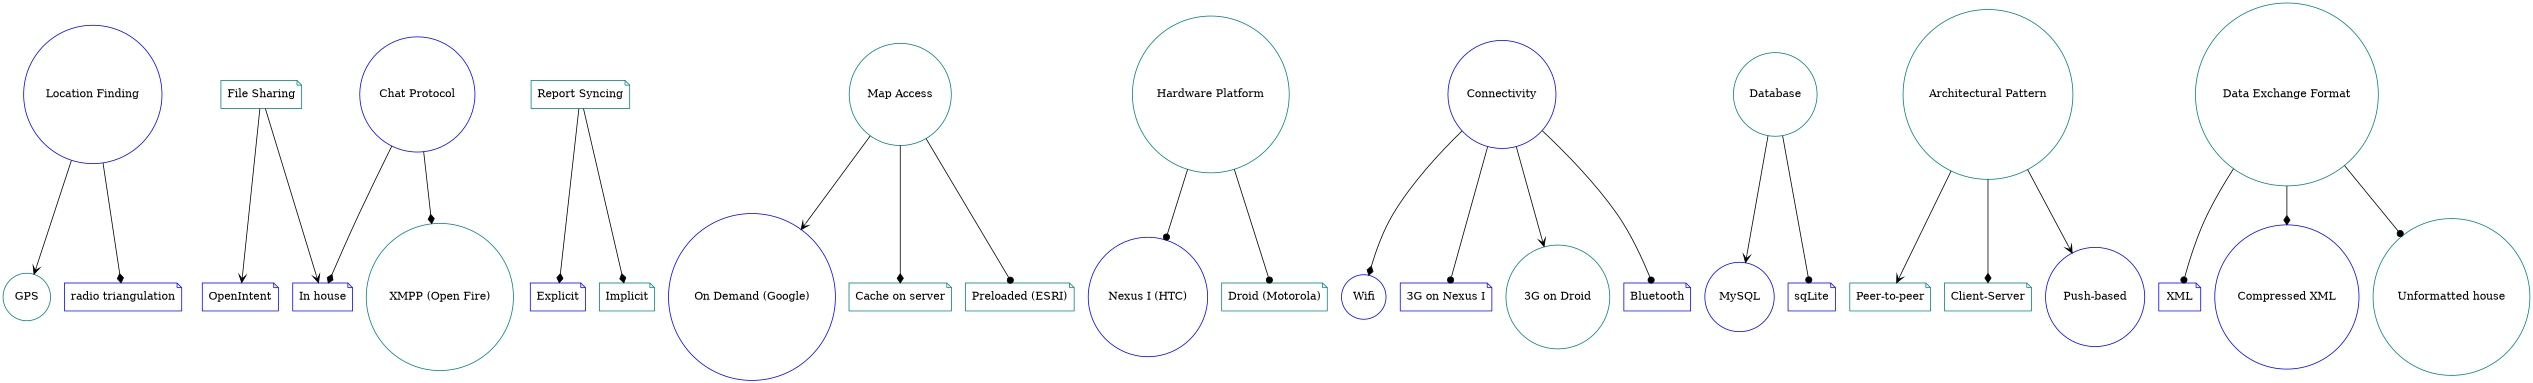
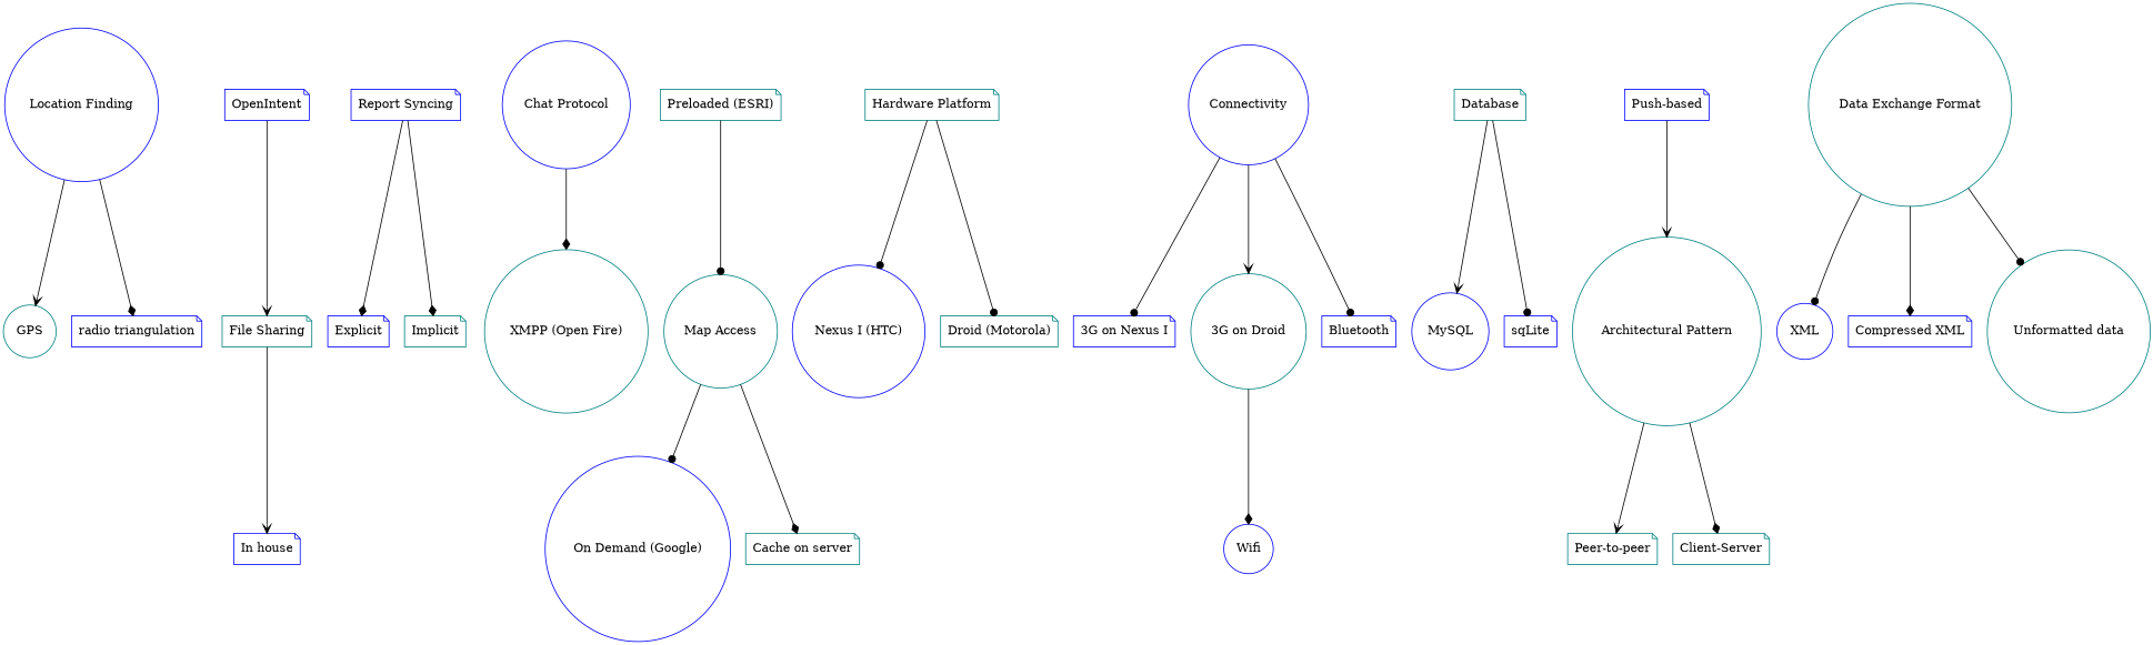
  digraph {
    node [color=blue shape=note]
    edge [arrowhead=diamond]
    "Location Finding" [shape=circle sides=8]
    GPS [color=teal shape=circle]
    "radio triangulation"
    "File Sharing" [color=teal sides=8]
    OpenIntent
    "In house"
-   "Report Syncing" [color=teal sides=8]
+   "Report Syncing" [sides=8]
    Explicit
    Implicit [color=teal]
    "Chat Protocol" [shape=circle sides=8]
    "XMPP (Open Fire)" [color=teal shape=circle]
    "Map Access" [color=teal shape=circle sides=8]
    "On Demand (Google)" [shape=circle]
    "Cache on server" [color=teal]
    "Preloaded (ESRI)" [color=teal]
-   "Hardware Platform" [color=teal shape=circle sides=8]
+   "Hardware Platform" [color=teal sides=8]
    "Nexus I (HTC)" [shape=circle]
    "Droid (Motorola)" [color=teal]
    Connectivity [shape=circle sides=8]
    Wifi [shape=circle]
    "3G on Nexus I"
    "3G on Droid" [color=teal shape=circle]
    Bluetooth
-   Database [color=teal shape=circle sides=8]
+   Database [color=teal sides=8]
    MySQL [shape=circle]
    sqLite
    "Architectural Pattern" [color=teal shape=circle sides=8]
    "Peer-to-peer" [color=teal]
    "Client-Server" [color=teal]
-   "Push-based" [shape=circle]
+   "Push-based"
    "Data Exchange Format" [color=teal shape=circle sides=8]
-   XML
-   "Compressed XML" [shape=circle]
-   "Unformatted data" [color=teal shape=circle label="Unformatted house"]
+   XML [shape=circle]
+   "Compressed XML"
+   "Unformatted data" [color=teal shape=circle]
    "Location Finding" -> GPS [arrowhead=vee]
    "Location Finding" -> "radio triangulation"
-   "File Sharing" -> OpenIntent [arrowhead=vee]
+   OpenIntent -> "File Sharing" [arrowhead=vee]
    "File Sharing" -> "In house" [arrowhead=vee]
    "Report Syncing" -> Explicit
    "Report Syncing" -> Implicit
-   "Chat Protocol" -> "In house"
    "Chat Protocol" -> "XMPP (Open Fire)"
-   "Map Access" -> "On Demand (Google)" [arrowhead=vee]
+   "Map Access" -> "On Demand (Google)" [arrowhead=dot]
    "Map Access" -> "Cache on server"
-   "Map Access" -> "Preloaded (ESRI)" [arrowhead=dot]
+   "Preloaded (ESRI)" -> "Map Access" [arrowhead=dot]
    "Hardware Platform" -> "Nexus I (HTC)" [arrowhead=dot]
    "Hardware Platform" -> "Droid (Motorola)" [arrowhead=dot]
-   Connectivity -> Wifi
+   "3G on Droid" -> Wifi
    Connectivity -> "3G on Nexus I" [arrowhead=dot]
    Connectivity -> "3G on Droid" [arrowhead=vee]
    Connectivity -> Bluetooth [arrowhead=dot]
    Database -> MySQL [arrowhead=vee]
    Database -> sqLite [arrowhead=dot]
    "Architectural Pattern" -> "Peer-to-peer" [arrowhead=vee]
    "Architectural Pattern" -> "Client-Server"
-   "Architectural Pattern" -> "Push-based" [arrowhead=vee]
+   "Push-based" -> "Architectural Pattern" [arrowhead=vee]
    "Data Exchange Format" -> XML [arrowhead=dot]
    "Data Exchange Format" -> "Compressed XML"
    "Data Exchange Format" -> "Unformatted data" [arrowhead=dot]
  }
